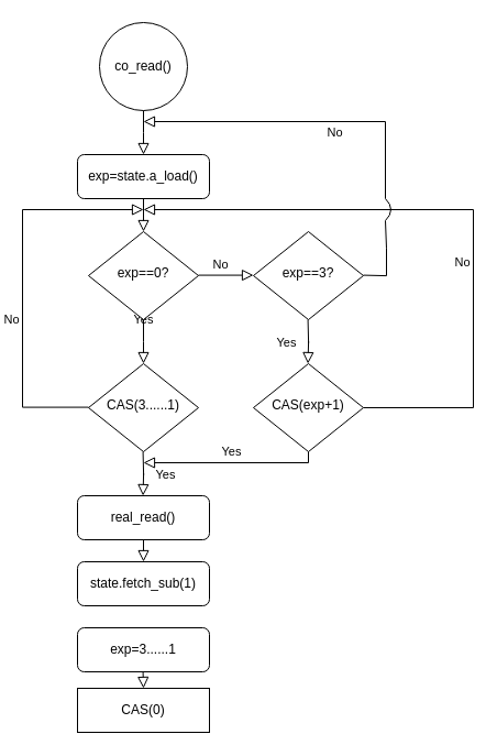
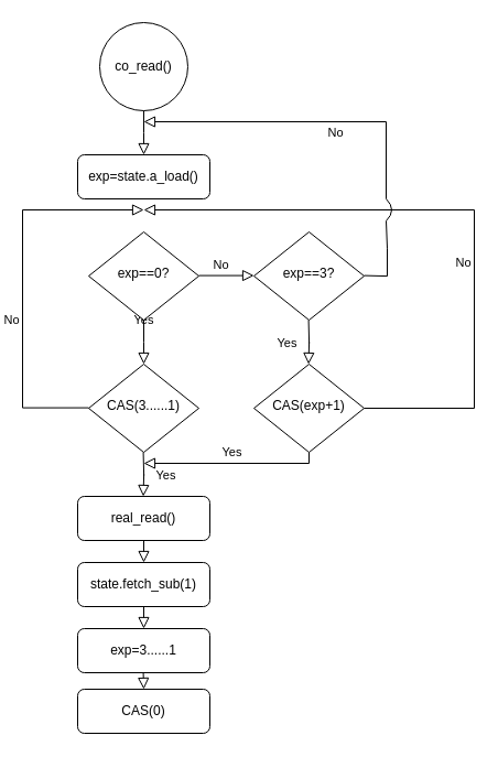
  <mxCell id="0" />
  <mxCell id="1" parent="0" />
- <mxCell id="2" value="" style="rounded=0;html=1;jettySize=auto;orthogonalLoop=1;fontSize=11;endArrow=block;endFill=0;endSize=8;strokeWidth=1;shadow=0;labelBackgroundColor=none;edgeStyle=orthogonalEdgeStyle;" parent="1" source="3" target="5" edge="1"><mxGeometry relative="1" as="geometry" /></mxCell>
  <mxCell id="3" value="exp=state.a_load()" style="rounded=1;whiteSpace=wrap;html=1;fontSize=12;glass=0;strokeWidth=1;shadow=0;" parent="1" vertex="1"><mxGeometry x="70" y="140" width="120" height="40" as="geometry" /></mxCell>
  <mxCell id="4" value="Yes" style="rounded=0;html=1;jettySize=auto;orthogonalLoop=1;fontSize=11;endArrow=block;endFill=0;endSize=8;strokeWidth=1;shadow=0;labelBackgroundColor=none;edgeStyle=orthogonalEdgeStyle;" parent="1" source="5" edge="1"><mxGeometry y="20" relative="1" as="geometry"><mxPoint as="offset" /><mxPoint x="130" y="330" as="targetPoint" /></mxGeometry></mxCell>
  <mxCell id="5" value="exp==0?" style="rhombus;whiteSpace=wrap;html=1;shadow=0;fontFamily=Helvetica;fontSize=12;align=center;strokeWidth=1;spacing=6;spacingTop=-4;" parent="1" vertex="1"><mxGeometry x="80" y="210" width="100" height="80" as="geometry" /></mxCell>
  <mxCell id="6" value="co_read()" style="ellipse;whiteSpace=wrap;html=1;aspect=fixed;" parent="1" vertex="1"><mxGeometry x="90" y="20" width="80" height="80" as="geometry" /></mxCell>
  <mxCell id="7" value="" style="rounded=0;html=1;jettySize=auto;orthogonalLoop=1;fontSize=11;endArrow=block;endFill=0;endSize=8;strokeWidth=1;shadow=0;labelBackgroundColor=none;edgeStyle=orthogonalEdgeStyle;exitX=0.5;exitY=1;exitDx=0;exitDy=0;" parent="1" edge="1" source="6"><mxGeometry relative="1" as="geometry"><mxPoint x="129.5" y="100" as="sourcePoint" /><mxPoint x="130" y="140" as="targetPoint" /><Array as="points" /></mxGeometry></mxCell>
  <mxCell id="8" value="No" style="rounded=0;html=1;jettySize=auto;orthogonalLoop=1;fontSize=11;endArrow=block;endFill=0;endSize=8;strokeWidth=1;shadow=0;labelBackgroundColor=none;edgeStyle=orthogonalEdgeStyle;" edge="1" parent="1"><mxGeometry x="-0.2" y="10" relative="1" as="geometry"><mxPoint as="offset" /><mxPoint x="230" y="249.58" as="targetPoint" /><mxPoint x="180" y="249.58" as="sourcePoint" /></mxGeometry></mxCell>
  <mxCell id="9" value="exp==3?" style="rhombus;whiteSpace=wrap;html=1;shadow=0;fontFamily=Helvetica;fontSize=12;align=center;strokeWidth=1;spacing=6;spacingTop=-4;" vertex="1" parent="1"><mxGeometry x="230" y="210" width="100" height="80" as="geometry" /></mxCell>
  <mxCell id="10" value="No" style="rounded=0;html=1;jettySize=auto;orthogonalLoop=1;fontSize=11;endArrow=block;endFill=0;endSize=8;strokeWidth=1;shadow=0;labelBackgroundColor=none;edgeStyle=orthogonalEdgeStyle;" edge="1" parent="1"><mxGeometry x="-0.2" y="10" relative="1" as="geometry"><mxPoint as="offset" /><mxPoint x="130" y="110" as="targetPoint" /><mxPoint x="350" y="180" as="sourcePoint" /><Array as="points"><mxPoint x="350" y="110" /></Array></mxGeometry></mxCell>
  <mxCell id="11" value="Yes" style="rounded=0;html=1;jettySize=auto;orthogonalLoop=1;fontSize=11;endArrow=block;endFill=0;endSize=8;strokeWidth=1;shadow=0;labelBackgroundColor=none;edgeStyle=orthogonalEdgeStyle;" edge="1" parent="1"><mxGeometry y="20" relative="1" as="geometry"><mxPoint as="offset" /><mxPoint x="279.58" y="330" as="targetPoint" /><mxPoint x="279.58" y="290" as="sourcePoint" /></mxGeometry></mxCell>
  <mxCell id="12" value="CAS(3......1)" style="rhombus;whiteSpace=wrap;html=1;shadow=0;fontFamily=Helvetica;fontSize=12;align=center;strokeWidth=1;spacing=6;spacingTop=-4;" vertex="1" parent="1"><mxGeometry x="80" y="330" width="100" height="80" as="geometry" /></mxCell>
  <mxCell id="13" value="Yes" style="rounded=0;html=1;jettySize=auto;orthogonalLoop=1;fontSize=11;endArrow=block;endFill=0;endSize=8;strokeWidth=1;shadow=0;labelBackgroundColor=none;edgeStyle=orthogonalEdgeStyle;" edge="1" parent="1"><mxGeometry y="-20" relative="1" as="geometry"><mxPoint as="offset" /><mxPoint x="129.58" y="450" as="targetPoint" /><mxPoint x="129.58" y="410" as="sourcePoint" /></mxGeometry></mxCell>
  <mxCell id="14" value="No" style="rounded=0;html=1;jettySize=auto;orthogonalLoop=1;fontSize=11;endArrow=block;endFill=0;endSize=8;strokeWidth=1;shadow=0;labelBackgroundColor=none;edgeStyle=orthogonalEdgeStyle;exitX=1;exitY=0.5;exitDx=0;exitDy=0;" edge="1" parent="1" source="22"><mxGeometry x="-0.2" y="10" relative="1" as="geometry"><mxPoint as="offset" /><mxPoint x="130" y="190" as="targetPoint" /><mxPoint x="340" y="370" as="sourcePoint" /><Array as="points"><mxPoint x="430" y="370" /><mxPoint x="430" y="190" /></Array></mxGeometry></mxCell>
  <mxCell id="15" value="real_read()" style="rounded=1;whiteSpace=wrap;html=1;fontSize=12;glass=0;strokeWidth=1;shadow=0;" vertex="1" parent="1"><mxGeometry x="70" y="450" width="120" height="40" as="geometry" /></mxCell>
  <mxCell id="16" value="state.fetch_sub(1)" style="rounded=1;whiteSpace=wrap;html=1;fontSize=12;glass=0;strokeWidth=1;shadow=0;" vertex="1" parent="1"><mxGeometry x="70" y="510" width="120" height="40" as="geometry" /></mxCell>
  <mxCell id="17" value="" style="rounded=0;html=1;jettySize=auto;orthogonalLoop=1;fontSize=11;endArrow=block;endFill=0;endSize=8;strokeWidth=1;shadow=0;labelBackgroundColor=none;edgeStyle=orthogonalEdgeStyle;entryX=0.5;entryY=0;entryDx=0;entryDy=0;" edge="1" parent="1" target="16"><mxGeometry relative="1" as="geometry"><mxPoint x="130" y="490" as="sourcePoint" /><mxPoint x="129.58" y="520" as="targetPoint" /><Array as="points"><mxPoint x="130" y="500" /><mxPoint x="130" y="500" /></Array></mxGeometry></mxCell>
+ <mxCell id="18" value="" style="rounded=0;html=1;jettySize=auto;orthogonalLoop=1;fontSize=11;endArrow=block;endFill=0;endSize=8;strokeWidth=1;shadow=0;labelBackgroundColor=none;edgeStyle=orthogonalEdgeStyle;entryX=0.5;entryY=0;entryDx=0;entryDy=0;exitX=0.5;exitY=1;exitDx=0;exitDy=0;" edge="1" parent="1" source="16" target="19"><mxGeometry relative="1" as="geometry"><mxPoint x="130" y="585" as="sourcePoint" /><mxPoint x="129.58" y="625" as="targetPoint" /><Array as="points" /></mxGeometry></mxCell>
  <mxCell id="19" value="exp=3......1" style="rounded=1;whiteSpace=wrap;html=1;fontSize=12;glass=0;strokeWidth=1;shadow=0;" vertex="1" parent="1"><mxGeometry x="70" y="570" width="120" height="40" as="geometry" /></mxCell>
  <mxCell id="20" value="" style="rounded=0;html=1;jettySize=auto;orthogonalLoop=1;fontSize=11;endArrow=block;endFill=0;endSize=8;strokeWidth=1;shadow=0;labelBackgroundColor=none;edgeStyle=orthogonalEdgeStyle;exitX=0.5;exitY=1;exitDx=0;exitDy=0;entryX=0.5;entryY=0;entryDx=0;entryDy=0;" edge="1" parent="1" target="21"><mxGeometry relative="1" as="geometry"><mxPoint x="129.58" y="610" as="sourcePoint" /><mxPoint x="129.58" y="645.5" as="targetPoint" /><Array as="points" /></mxGeometry></mxCell>
- <mxCell id="21" value="CAS(0)" style="whiteSpace=wrap;html=1;fontSize=12;glass=0;strokeWidth=1;shadow=0;rounded=0;" vertex="1" parent="1"><mxGeometry x="70" y="625" width="120" height="40" as="geometry" /></mxCell>
+ <mxCell id="21" value="CAS(0)" style="rounded=1;whiteSpace=wrap;html=1;fontSize=12;glass=0;strokeWidth=1;shadow=0;" vertex="1" parent="1"><mxGeometry x="70" y="625" width="120" height="40" as="geometry" /></mxCell>
  <mxCell id="22" value="CAS(exp+1)" style="rhombus;whiteSpace=wrap;html=1;shadow=0;fontFamily=Helvetica;fontSize=12;align=center;strokeWidth=1;spacing=6;spacingTop=-4;" vertex="1" parent="1"><mxGeometry x="230" y="330" width="100" height="80" as="geometry" /></mxCell>
  <mxCell id="23" value="No" style="rounded=0;html=1;jettySize=auto;orthogonalLoop=1;fontSize=11;endArrow=block;endFill=0;endSize=8;strokeWidth=1;shadow=0;labelBackgroundColor=none;edgeStyle=orthogonalEdgeStyle;" edge="1" parent="1"><mxGeometry x="-0.2" y="10" relative="1" as="geometry"><mxPoint as="offset" /><mxPoint x="130" y="190" as="targetPoint" /><mxPoint x="80" y="369.58" as="sourcePoint" /><Array as="points"><mxPoint x="20" y="370" /><mxPoint x="20" y="190" /></Array></mxGeometry></mxCell>
  <mxCell id="24" value="Yes" style="rounded=0;html=1;jettySize=auto;orthogonalLoop=1;fontSize=11;endArrow=block;endFill=0;endSize=8;strokeWidth=1;shadow=0;labelBackgroundColor=none;edgeStyle=orthogonalEdgeStyle;exitX=0.5;exitY=1;exitDx=0;exitDy=0;" edge="1" parent="1" source="22"><mxGeometry y="-10" relative="1" as="geometry"><mxPoint as="offset" /><mxPoint x="130" y="420" as="targetPoint" /><mxPoint x="279.58" y="430" as="sourcePoint" /><Array as="points"><mxPoint x="280" y="420" /></Array></mxGeometry></mxCell>
  <mxCell id="25" value="" style="curved=1;endArrow=none;html=1;shadow=0;labelBackgroundColor=none;strokeWidth=1;endFill=0;" edge="1" parent="1"><mxGeometry width="50" height="50" relative="1" as="geometry"><mxPoint x="350" y="200" as="sourcePoint" /><mxPoint x="350" y="180" as="targetPoint" /><Array as="points"><mxPoint x="360" y="190" /><mxPoint x="350" y="180" /></Array></mxGeometry></mxCell>
  <mxCell id="26" value="" style="rounded=0;html=1;jettySize=auto;orthogonalLoop=1;fontSize=11;endArrow=none;endFill=0;endSize=8;strokeWidth=1;shadow=0;labelBackgroundColor=none;edgeStyle=orthogonalEdgeStyle;" edge="1" parent="1"><mxGeometry x="-0.2" y="10" relative="1" as="geometry"><mxPoint as="offset" /><mxPoint x="350" y="200" as="targetPoint" /><mxPoint x="330" y="249.58" as="sourcePoint" /></mxGeometry></mxCell>
